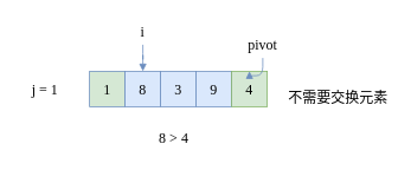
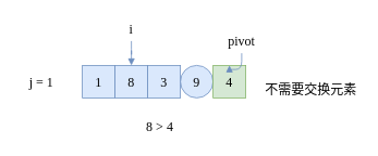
  <mxCell id="0" />
  <mxCell id="1" parent="0" />
- <mxCell id="2" value="1" style="rounded=0;whiteSpace=wrap;html=1;shadow=0;strokeColor=#6c8ebf;strokeWidth=1;fontFamily=Ubuntu;fontSize=16;fontStyle=0;fillColor=#d5e8d4;" parent="1" vertex="1"><mxGeometry x="100" y="80" width="40" height="40" as="geometry" /></mxCell>
+ <mxCell id="2" value="1" style="rounded=0;whiteSpace=wrap;html=1;shadow=0;strokeColor=#6c8ebf;strokeWidth=1;fontFamily=Ubuntu;fontSize=16;fontStyle=0;fillColor=#dae8fc;" parent="1" vertex="1"><mxGeometry x="100" y="80" width="40" height="40" as="geometry" /></mxCell>
  <mxCell id="3" value="8" style="rounded=0;whiteSpace=wrap;html=1;shadow=0;strokeColor=#6c8ebf;strokeWidth=1;fontFamily=Ubuntu;fontSize=16;fontStyle=0;fillColor=#dae8fc;" parent="1" vertex="1"><mxGeometry x="140" y="80" width="40" height="40" as="geometry" /></mxCell>
  <mxCell id="4" value="3" style="rounded=0;whiteSpace=wrap;html=1;shadow=0;strokeColor=#6c8ebf;strokeWidth=1;fontFamily=Ubuntu;fontSize=16;fontStyle=0;fillColor=#dae8fc;" parent="1" vertex="1"><mxGeometry x="180" y="80" width="40" height="40" as="geometry" /></mxCell>
- <mxCell id="5" value="9" style="rounded=0;whiteSpace=wrap;html=1;shadow=0;strokeColor=#6c8ebf;strokeWidth=1;fontFamily=Ubuntu;fontSize=16;fontStyle=0;fillColor=#dae8fc;" parent="1" vertex="1"><mxGeometry x="220" y="80" width="40" height="40" as="geometry" /></mxCell>
+ <mxCell id="5" value="9" style="ellipse;whiteSpace=wrap;html=1;shadow=0;strokeColor=#6c8ebf;strokeWidth=1;fontFamily=Ubuntu;fontSize=16;fontStyle=0;fillColor=#dae8fc;" parent="1" vertex="1"><mxGeometry x="220" y="80" width="40" height="40" as="geometry" /></mxCell>
  <mxCell id="6" value="4" style="rounded=0;whiteSpace=wrap;html=1;shadow=0;strokeColor=#82b366;strokeWidth=1;fontFamily=Ubuntu;fontSize=16;fontStyle=0;fillColor=#d5e8d4;" parent="1" vertex="1"><mxGeometry x="260" y="80" width="40" height="40" as="geometry" /></mxCell>
  <mxCell id="7" style="edgeStyle=orthogonalEdgeStyle;rounded=1;orthogonalLoop=1;jettySize=auto;html=1;shadow=0;strokeColor=#6c8ebf;strokeWidth=1;fontFamily=Ubuntu;fontSize=14;fontStyle=0;endArrow=block;endFill=1;fillColor=#dae8fc;" parent="1" source="8" target="6" edge="1"><mxGeometry relative="1" as="geometry" /></mxCell>
  <mxCell id="8" value="pivot" style="text;html=1;align=center;verticalAlign=middle;whiteSpace=wrap;rounded=0;fontFamily=Ubuntu;fontSize=16;fontStyle=0;" parent="1" vertex="1"><mxGeometry x="265" y="35" width="60" height="30" as="geometry" /></mxCell>
  <mxCell id="9" style="edgeStyle=orthogonalEdgeStyle;rounded=1;orthogonalLoop=1;jettySize=auto;html=1;shadow=0;strokeColor=#6c8ebf;strokeWidth=1;fontFamily=Ubuntu;fontSize=14;fontStyle=0;endArrow=block;endFill=1;fillColor=#dae8fc;entryX=0.5;entryY=0;entryDx=0;entryDy=0;" parent="1" source="10" target="3" edge="1"><mxGeometry relative="1" as="geometry"><mxPoint x="120" y="80" as="targetPoint" /></mxGeometry></mxCell>
  <mxCell id="10" value="i" style="text;html=1;align=center;verticalAlign=middle;whiteSpace=wrap;rounded=0;fontFamily=Ubuntu;fontSize=16;fontStyle=0;" parent="1" vertex="1"><mxGeometry x="140" y="20" width="40" height="30" as="geometry" /></mxCell>
  <mxCell id="11" value="8 &amp;gt; 4" style="text;html=1;align=center;verticalAlign=middle;whiteSpace=wrap;rounded=0;fontFamily=Ubuntu;fontSize=16;fontStyle=0;" parent="1" vertex="1"><mxGeometry x="150" y="140" width="90" height="30" as="geometry" /></mxCell>
  <mxCell id="12" value="不需要交换元素" style="text;html=1;align=center;verticalAlign=middle;whiteSpace=wrap;rounded=0;fontFamily=Ubuntu;fontSize=16;fontStyle=0;" parent="1" vertex="1"><mxGeometry x="320" y="95" width="120" height="30" as="geometry" /></mxCell>
  <mxCell id="13" value="j = 1" style="text;html=1;align=center;verticalAlign=middle;whiteSpace=wrap;rounded=0;fontFamily=Ubuntu;fontSize=16;fontStyle=0;" parent="1" vertex="1"><mxGeometry x="20" y="85" width="60" height="30" as="geometry" /></mxCell>
